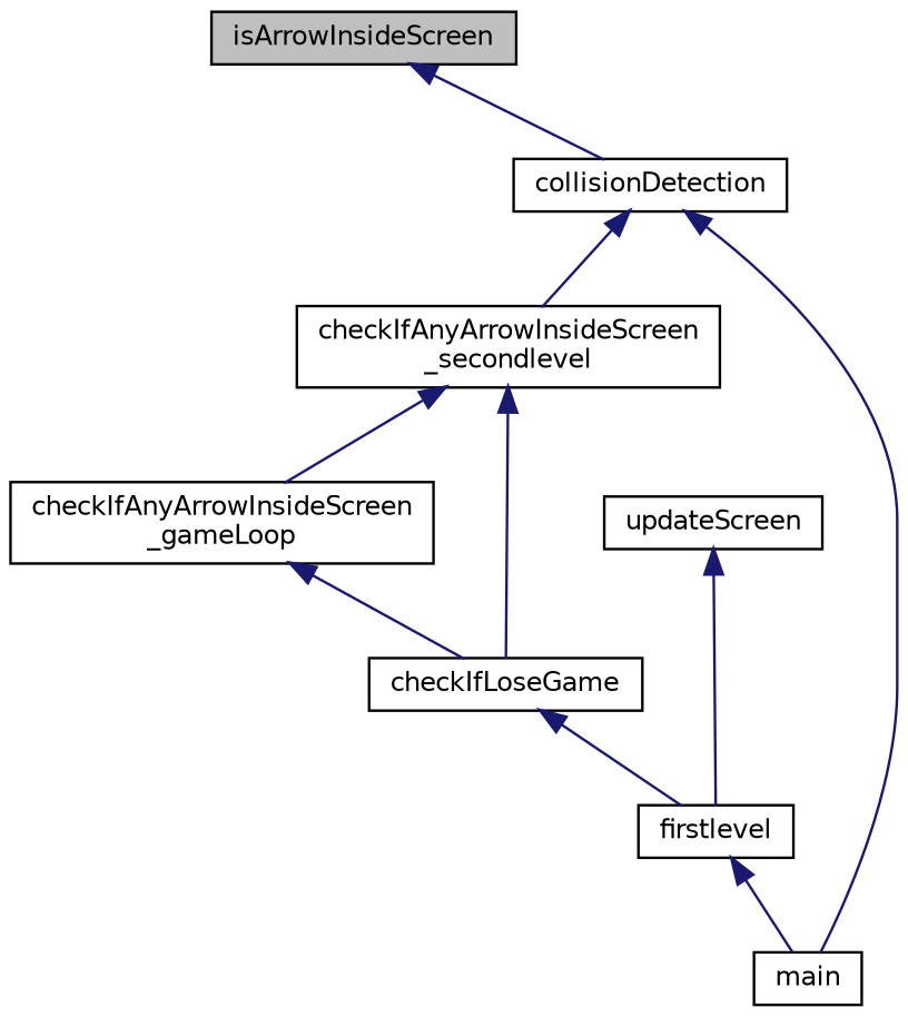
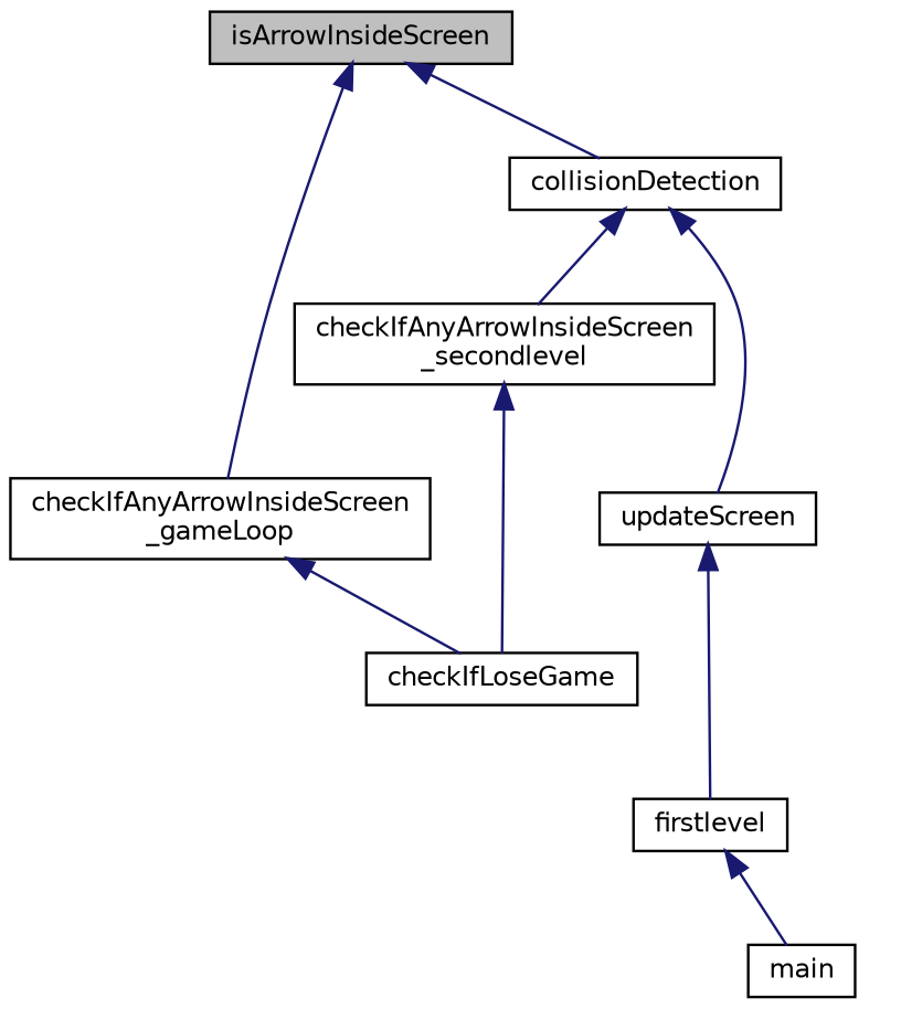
  digraph {
    rankdir=TB
    node [color=black fillcolor=white fontname=Helvetica fontsize=10 shape=record style=filled]
    edge [color=midnightblue dir=back fontname=Helvetica fontsize=10 labelfontname=Helvetica labelfontsize=10 style=solid]
    n1 [fillcolor=grey75 fontcolor=black height=0.2 label=isArrowInsideScreen width=0.4]
    n2 [height=0.2 label="checkIfAnyArrowInsideScreen\l_gameLoop" width=0.4]
    n3 [height=0.2 label=collisionDetection width=0.4]
    n4 [height=0.2 label=checkIfLoseGame width=0.4]
    n5 [height=0.2 label="checkIfAnyArrowInsideScreen\l_secondlevel" width=0.4]
    n6 [height=0.2 label=updateScreen width=0.4]
    n7 [height=0.2 label=firstlevel width=0.4]
    n8 [height=0.2 label=main width=0.4]
-   n5 -> n2
+   n1 -> n2
    n1 -> n3
    n2 -> n4
    n3 -> n5
-   n3 -> n8
-   n4 -> n7
+   n3 -> n6
    n5 -> n4
    n6 -> n7
    n7 -> n8
  }
